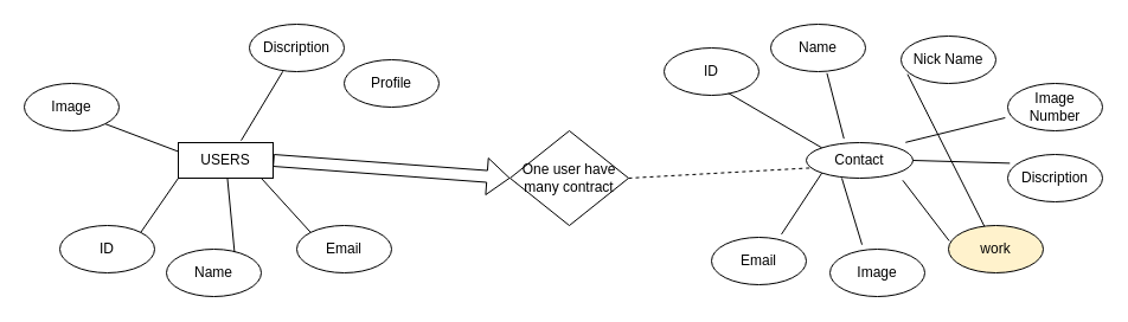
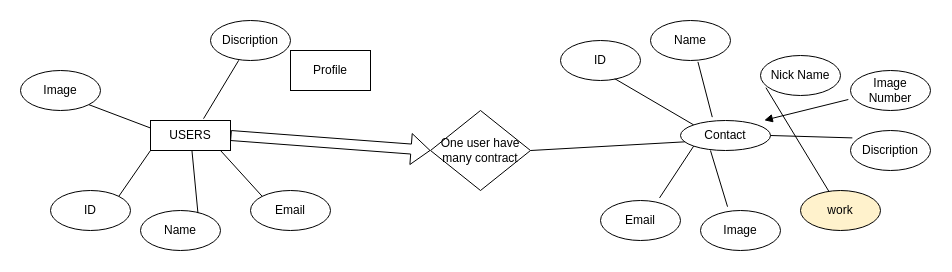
  <mxCell id="0" />
  <mxCell id="1" parent="0" />
  <mxCell id="2" value="USERS" style="rounded=0;whiteSpace=wrap;html=1;" vertex="1" parent="1"><mxGeometry x="150" y="120" width="80" height="30" as="geometry" /></mxCell>
  <mxCell id="3" value="Image" style="ellipse;whiteSpace=wrap;html=1;direction=west;" vertex="1" parent="1"><mxGeometry x="20" y="70" width="80" height="40" as="geometry" /></mxCell>
- <mxCell id="4" value="Profile" style="ellipse;whiteSpace=wrap;html=1;" vertex="1" parent="1"><mxGeometry x="290" y="50" width="80" height="40" as="geometry" /></mxCell>
+ <mxCell id="4" value="Profile" style="whiteSpace=wrap;html=1;rounded=0;" vertex="1" parent="1"><mxGeometry x="290" y="50" width="80" height="40" as="geometry" /></mxCell>
  <mxCell id="5" value="Name" style="ellipse;whiteSpace=wrap;html=1;" vertex="1" parent="1"><mxGeometry x="140" y="210" width="80" height="40" as="geometry" /></mxCell>
  <mxCell id="6" value="Discription" style="ellipse;whiteSpace=wrap;html=1;" vertex="1" parent="1"><mxGeometry x="210" y="20" width="80" height="40" as="geometry" /></mxCell>
  <mxCell id="7" value="ID" style="ellipse;whiteSpace=wrap;html=1;" vertex="1" parent="1"><mxGeometry x="560" y="40" width="80" height="40" as="geometry" /></mxCell>
  <mxCell id="8" value="Email" style="ellipse;whiteSpace=wrap;html=1;" vertex="1" parent="1"><mxGeometry x="250" y="190" width="80" height="40" as="geometry" /></mxCell>
  <mxCell id="9" value="ID" style="ellipse;whiteSpace=wrap;html=1;" vertex="1" parent="1"><mxGeometry x="50" y="190" width="80" height="40" as="geometry" /></mxCell>
  <mxCell id="10" value="Contact" style="ellipse;whiteSpace=wrap;html=1;" vertex="1" parent="1"><mxGeometry x="680" y="120" width="90" height="30" as="geometry" /></mxCell>
- <mxCell id="11" value="Nick Name" style="ellipse;whiteSpace=wrap;html=1;" vertex="1" parent="1"><mxGeometry x="760" y="30" width="80" height="40" as="geometry" /></mxCell>
+ <mxCell id="11" value="Nick Name" style="ellipse;whiteSpace=wrap;html=1;" vertex="1" parent="1"><mxGeometry x="760" y="55" width="80" height="40" as="geometry" /></mxCell>
  <mxCell id="12" value="Name" style="ellipse;whiteSpace=wrap;html=1;" vertex="1" parent="1"><mxGeometry x="650" y="20" width="80" height="40" as="geometry" /></mxCell>
  <mxCell id="13" value="Image Number" style="ellipse;whiteSpace=wrap;html=1;" vertex="1" parent="1"><mxGeometry x="850" y="70" width="80" height="40" as="geometry" /></mxCell>
  <mxCell id="14" value="Discription" style="ellipse;whiteSpace=wrap;html=1;" vertex="1" parent="1"><mxGeometry x="850" y="130" width="80" height="40" as="geometry" /></mxCell>
  <mxCell id="15" value="work" style="ellipse;whiteSpace=wrap;html=1;fillColor=#fff2cc;" vertex="1" parent="1"><mxGeometry x="800" y="190" width="80" height="40" as="geometry" /></mxCell>
  <mxCell id="16" value="Image" style="ellipse;whiteSpace=wrap;html=1;" vertex="1" parent="1"><mxGeometry x="700" y="210" width="80" height="40" as="geometry" /></mxCell>
  <mxCell id="17" value="Email" style="ellipse;whiteSpace=wrap;html=1;" vertex="1" parent="1"><mxGeometry x="600" y="200" width="80" height="40" as="geometry" /></mxCell>
  <mxCell id="18" value="" style="endArrow=none;html=1;rounded=0;entryX=0;entryY=0;entryDx=0;entryDy=0;exitX=0;exitY=0.25;exitDx=0;exitDy=0;" edge="1" parent="1" source="2" target="3"><mxGeometry width="50" height="50" relative="1" as="geometry"><mxPoint x="60" y="160" as="sourcePoint" /><mxPoint x="110" y="110" as="targetPoint" /></mxGeometry></mxCell>
  <mxCell id="19" value="" style="endArrow=none;html=1;rounded=0;exitX=0.663;exitY=-0.06;exitDx=0;exitDy=0;exitPerimeter=0;entryX=0.353;entryY=0.995;entryDx=0;entryDy=0;entryPerimeter=0;" edge="1" parent="1" source="2" target="6"><mxGeometry width="50" height="50" relative="1" as="geometry"><mxPoint x="240" y="80" as="sourcePoint" /><mxPoint x="230" y="50" as="targetPoint" /></mxGeometry></mxCell>
  <mxCell id="20" value="" style="endArrow=none;html=1;rounded=0;entryX=1;entryY=0;entryDx=0;entryDy=0;exitX=0;exitY=1;exitDx=0;exitDy=0;" edge="1" parent="1" source="2" target="9"><mxGeometry width="50" height="50" relative="1" as="geometry"><mxPoint x="130" y="170" as="sourcePoint" /><mxPoint x="68.284" y="146.642" as="targetPoint" /></mxGeometry></mxCell>
  <mxCell id="21" value="" style="endArrow=none;html=1;rounded=0;exitX=0.718;exitY=0.065;exitDx=0;exitDy=0;exitPerimeter=0;" edge="1" parent="1" source="5" target="2"><mxGeometry width="50" height="50" relative="1" as="geometry"><mxPoint x="210" y="170" as="sourcePoint" /><mxPoint x="148.284" y="146.642" as="targetPoint" /></mxGeometry></mxCell>
  <mxCell id="22" value="" style="endArrow=none;html=1;rounded=0;entryX=0;entryY=0;entryDx=0;entryDy=0;exitX=0;exitY=0.25;exitDx=0;exitDy=0;" edge="1" parent="1" target="8"><mxGeometry width="50" height="50" relative="1" as="geometry"><mxPoint x="220" y="150" as="sourcePoint" /><mxPoint x="158.284" y="126.642" as="targetPoint" /></mxGeometry></mxCell>
  <mxCell id="23" value="" style="endArrow=none;html=1;rounded=0;entryX=0.678;entryY=0.955;entryDx=0;entryDy=0;exitX=0;exitY=0;exitDx=0;exitDy=0;entryPerimeter=0;" edge="1" parent="1" source="10" target="7"><mxGeometry width="50" height="50" relative="1" as="geometry"><mxPoint x="650" y="80" as="sourcePoint" /><mxPoint x="588.284" y="56.642" as="targetPoint" /></mxGeometry></mxCell>
  <mxCell id="24" value="" style="endArrow=none;html=1;rounded=0;entryX=0.593;entryY=1.035;entryDx=0;entryDy=0;exitX=0.353;exitY=-0.113;exitDx=0;exitDy=0;exitPerimeter=0;entryPerimeter=0;" edge="1" parent="1" source="10" target="12"><mxGeometry width="50" height="50" relative="1" as="geometry"><mxPoint x="700" y="80" as="sourcePoint" /><mxPoint x="638.284" y="56.642" as="targetPoint" /></mxGeometry></mxCell>
  <mxCell id="25" value="" style="endArrow=none;html=1;rounded=0;exitX=0.068;exitY=0.805;exitDx=0;exitDy=0;exitPerimeter=0;" edge="1" parent="1" source="11" target="15"><mxGeometry width="50" height="50" relative="1" as="geometry"><mxPoint x="790" y="100" as="sourcePoint" /><mxPoint x="728.284" y="76.642" as="targetPoint" /></mxGeometry></mxCell>
- <mxCell id="26" value="" style="endArrow=none;html=1;rounded=0;entryX=0.931;entryY=-0.007;entryDx=0;entryDy=0;exitX=-0.027;exitY=0.725;exitDx=0;exitDy=0;exitPerimeter=0;entryPerimeter=0;" edge="1" parent="1" source="13" target="10"><mxGeometry width="50" height="50" relative="1" as="geometry"><mxPoint x="820" y="110" as="sourcePoint" /><mxPoint x="758.284" y="86.642" as="targetPoint" /></mxGeometry></mxCell>
+ <mxCell id="26" value="" style="endArrow=block;html=1;rounded=0;entryX=0.931;entryY=-0.007;entryDx=0;entryDy=0;exitX=-0.027;exitY=0.725;exitDx=0;exitDy=0;exitPerimeter=0;entryPerimeter=0;" edge="1" parent="1" source="13" target="10"><mxGeometry width="50" height="50" relative="1" as="geometry"><mxPoint x="820" y="110" as="sourcePoint" /><mxPoint x="758.284" y="86.642" as="targetPoint" /></mxGeometry></mxCell>
  <mxCell id="27" value="" style="endArrow=none;html=1;rounded=0;entryX=1;entryY=0.5;entryDx=0;entryDy=0;exitX=0.023;exitY=0.185;exitDx=0;exitDy=0;exitPerimeter=0;" edge="1" parent="1" source="14" target="10"><mxGeometry width="50" height="50" relative="1" as="geometry"><mxPoint x="820" y="120" as="sourcePoint" /><mxPoint x="758.284" y="96.642" as="targetPoint" /></mxGeometry></mxCell>
- <mxCell id="28" value="" style="endArrow=none;html=1;rounded=0;entryX=0.904;entryY=1.06;entryDx=0;entryDy=0;exitX=0.008;exitY=0.325;exitDx=0;exitDy=0;exitPerimeter=0;entryPerimeter=0;" edge="1" parent="1" source="15" target="10"><mxGeometry width="50" height="50" relative="1" as="geometry"><mxPoint x="770" y="170" as="sourcePoint" /><mxPoint x="708.284" y="146.642" as="targetPoint" /></mxGeometry></mxCell>
  <mxCell id="29" value="" style="endArrow=none;html=1;rounded=0;entryX=0.333;entryY=1;entryDx=0;entryDy=0;exitX=0.338;exitY=-0.095;exitDx=0;exitDy=0;exitPerimeter=0;entryPerimeter=0;" edge="1" parent="1" source="16" target="10"><mxGeometry width="50" height="50" relative="1" as="geometry"><mxPoint x="720" y="190" as="sourcePoint" /><mxPoint x="658.284" y="166.642" as="targetPoint" /></mxGeometry></mxCell>
  <mxCell id="30" value="" style="endArrow=none;html=1;rounded=0;entryX=0;entryY=1;entryDx=0;entryDy=0;exitX=0.738;exitY=-0.065;exitDx=0;exitDy=0;exitPerimeter=0;" edge="1" parent="1" source="17" target="10"><mxGeometry width="50" height="50" relative="1" as="geometry"><mxPoint x="660" y="170" as="sourcePoint" /><mxPoint x="598.284" y="146.642" as="targetPoint" /></mxGeometry></mxCell>
  <mxCell id="31" value="One user have many contract" style="rhombus;whiteSpace=wrap;html=1;" vertex="1" parent="1"><mxGeometry x="430" y="110" width="100" height="80" as="geometry" /></mxCell>
  <mxCell id="32" value="" style="shape=flexArrow;endArrow=classic;html=1;rounded=0;entryX=0;entryY=0.5;entryDx=0;entryDy=0;exitX=1;exitY=0.5;exitDx=0;exitDy=0;" edge="1" parent="1" source="2" target="31"><mxGeometry width="50" height="50" relative="1" as="geometry"><mxPoint x="510" y="180" as="sourcePoint" /><mxPoint x="560" y="130" as="targetPoint" /></mxGeometry></mxCell>
- <mxCell id="33" value="" style="endArrow=none;html=1;rounded=0;entryX=0;entryY=0.75;entryDx=0;entryDy=0;exitX=1;exitY=0.5;exitDx=0;exitDy=0;dashed=1;" edge="1" parent="1" source="31" target="10"><mxGeometry width="50" height="50" relative="1" as="geometry"><mxPoint x="510" y="180" as="sourcePoint" /><mxPoint x="560" y="130" as="targetPoint" /></mxGeometry></mxCell>
+ <mxCell id="33" value="" style="endArrow=none;html=1;rounded=0;entryX=0;entryY=0.75;entryDx=0;entryDy=0;exitX=1;exitY=0.5;exitDx=0;exitDy=0;" edge="1" parent="1" source="31" target="10"><mxGeometry width="50" height="50" relative="1" as="geometry"><mxPoint x="510" y="180" as="sourcePoint" /><mxPoint x="560" y="130" as="targetPoint" /></mxGeometry></mxCell>
